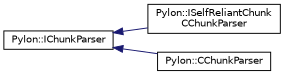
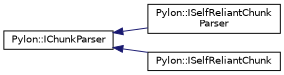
  digraph {
    rankdir=LR
    node [color=black fillcolor=white fontname=Helvetica fontsize=10 shape=record style=filled]
    edge [color=midnightblue dir=back fontname=Helvetica fontsize=10 labelfontname=Helvetica labelfontsize=10 style=solid]
    n1 [height=0.2 label="Pylon::IChunkParser" width=0.4]
-   n2 [height=0.2 label="Pylon::ISelfReliantChunk\lCChunkParser" width=0.4]
-   n3 [height=0.2 label="Pylon::CChunkParser" width=0.4]
+   n2 [height=0.2 label="Pylon::ISelfReliantChunk\lParser" width=0.4]
+   n3 [height=0.2 label="Pylon::ISelfReliantChunk" width=0.4]
    n1 -> n2
    n1 -> n3
  }
